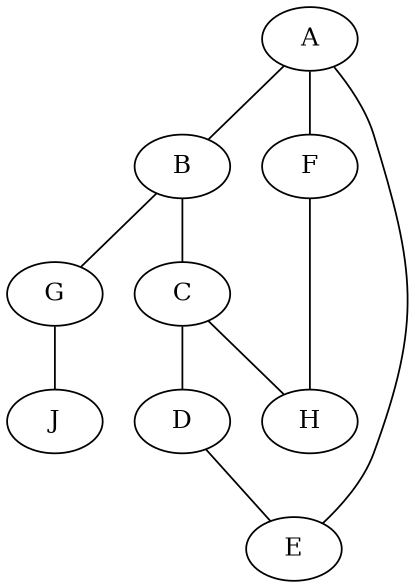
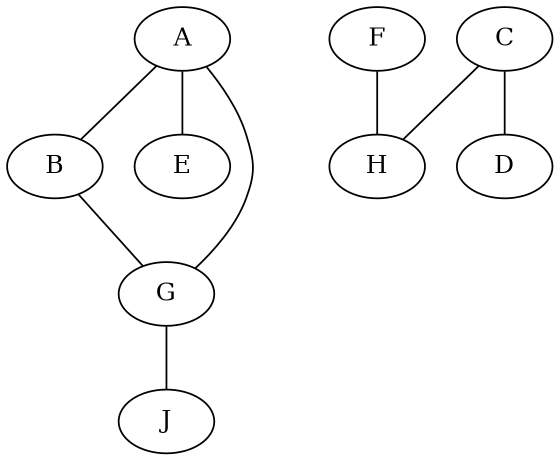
  graph {
    node [style=state]
    A
    B
    E
    F
    G
    C
    H
    J
    D
    A -- B
    A -- E
-   A -- F
+   A -- G
    B -- G
-   B -- C
    F -- H
    G -- J
    C -- H
    C -- D
-   D -- E
  }
